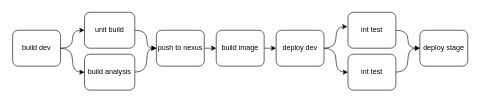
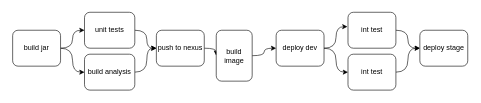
  <mxCell id="0" />
  <mxCell id="1" parent="0" />
  <mxCell id="2" style="edgeStyle=orthogonalEdgeStyle;curved=1;rounded=0;orthogonalLoop=1;jettySize=auto;html=1;exitX=1;exitY=0.5;exitDx=0;exitDy=0;entryX=0;entryY=0.5;entryDx=0;entryDy=0;" edge="1" parent="1" source="4" target="8"><mxGeometry relative="1" as="geometry" /></mxCell>
  <mxCell id="3" style="edgeStyle=orthogonalEdgeStyle;curved=1;rounded=0;orthogonalLoop=1;jettySize=auto;html=1;exitX=1;exitY=0.5;exitDx=0;exitDy=0;entryX=0;entryY=0.5;entryDx=0;entryDy=0;" edge="1" parent="1" source="4" target="10"><mxGeometry relative="1" as="geometry" /></mxCell>
- <mxCell id="4" value="build dev" style="rounded=1;whiteSpace=wrap;html=1;" vertex="1" parent="1"><mxGeometry x="20" y="50" width="80" height="60" as="geometry" /></mxCell>
+ <mxCell id="4" value="build jar" style="rounded=1;whiteSpace=wrap;html=1;" vertex="1" parent="1"><mxGeometry x="20" y="50" width="80" height="60" as="geometry" /></mxCell>
  <mxCell id="5" style="edgeStyle=orthogonalEdgeStyle;curved=1;rounded=0;orthogonalLoop=1;jettySize=auto;html=1;exitX=1;exitY=0.5;exitDx=0;exitDy=0;entryX=0;entryY=0.5;entryDx=0;entryDy=0;" edge="1" parent="1" source="6" target="12"><mxGeometry relative="1" as="geometry" /></mxCell>
  <mxCell id="6" value="push to nexus" style="rounded=1;whiteSpace=wrap;html=1;" vertex="1" parent="1"><mxGeometry x="260" y="50" width="80" height="60" as="geometry" /></mxCell>
  <mxCell id="7" style="edgeStyle=orthogonalEdgeStyle;curved=1;rounded=0;orthogonalLoop=1;jettySize=auto;html=1;exitX=1;exitY=0.5;exitDx=0;exitDy=0;entryX=0;entryY=0.5;entryDx=0;entryDy=0;" edge="1" parent="1" source="8" target="6"><mxGeometry relative="1" as="geometry" /></mxCell>
- <mxCell id="8" value="unit build" style="rounded=1;whiteSpace=wrap;html=1;" vertex="1" parent="1"><mxGeometry x="140" y="20" width="84" height="60" as="geometry" /></mxCell>
+ <mxCell id="8" value="unit tests" style="rounded=1;whiteSpace=wrap;html=1;" vertex="1" parent="1"><mxGeometry x="140" y="20" width="84" height="60" as="geometry" /></mxCell>
  <mxCell id="9" style="edgeStyle=orthogonalEdgeStyle;curved=1;rounded=0;orthogonalLoop=1;jettySize=auto;html=1;exitX=1;exitY=0.5;exitDx=0;exitDy=0;entryX=0;entryY=0.5;entryDx=0;entryDy=0;" edge="1" parent="1" source="10" target="6"><mxGeometry relative="1" as="geometry" /></mxCell>
  <mxCell id="10" value="build analysis" style="rounded=1;whiteSpace=wrap;html=1;" vertex="1" parent="1"><mxGeometry x="140" y="90" width="84" height="60" as="geometry" /></mxCell>
  <mxCell id="11" style="edgeStyle=orthogonalEdgeStyle;curved=1;rounded=0;orthogonalLoop=1;jettySize=auto;html=1;exitX=1;exitY=0.5;exitDx=0;exitDy=0;entryX=0;entryY=0.5;entryDx=0;entryDy=0;" edge="1" parent="1" source="12" target="15"><mxGeometry relative="1" as="geometry" /></mxCell>
- <mxCell id="12" value="build image" style="rounded=1;whiteSpace=wrap;html=1;" vertex="1" parent="1"><mxGeometry x="360" y="50" width="80" height="60" as="geometry" /></mxCell>
+ <mxCell id="12" value="build image" style="rounded=1;whiteSpace=wrap;html=1;" vertex="1" parent="1"><mxGeometry x="360" y="50" width="60" height="85" as="geometry" /></mxCell>
  <mxCell id="13" style="edgeStyle=orthogonalEdgeStyle;curved=1;rounded=0;orthogonalLoop=1;jettySize=auto;html=1;exitX=1;exitY=0.5;exitDx=0;exitDy=0;entryX=-0.012;entryY=0.4;entryDx=0;entryDy=0;entryPerimeter=0;" edge="1" parent="1" source="15" target="17"><mxGeometry relative="1" as="geometry" /></mxCell>
  <mxCell id="14" style="edgeStyle=orthogonalEdgeStyle;curved=1;rounded=0;orthogonalLoop=1;jettySize=auto;html=1;exitX=1;exitY=0.5;exitDx=0;exitDy=0;" edge="1" parent="1" source="15" target="19"><mxGeometry relative="1" as="geometry" /></mxCell>
  <mxCell id="15" value="deploy dev" style="rounded=1;whiteSpace=wrap;html=1;" vertex="1" parent="1"><mxGeometry x="460" y="50" width="80" height="60" as="geometry" /></mxCell>
  <mxCell id="16" style="edgeStyle=orthogonalEdgeStyle;curved=1;rounded=0;orthogonalLoop=1;jettySize=auto;html=1;exitX=1;exitY=0.5;exitDx=0;exitDy=0;entryX=0;entryY=0.5;entryDx=0;entryDy=0;" edge="1" parent="1" source="17" target="20"><mxGeometry relative="1" as="geometry" /></mxCell>
  <mxCell id="17" value="int test" style="rounded=1;whiteSpace=wrap;html=1;" vertex="1" parent="1"><mxGeometry x="580" y="20" width="80" height="60" as="geometry" /></mxCell>
  <mxCell id="18" style="edgeStyle=orthogonalEdgeStyle;curved=1;rounded=0;orthogonalLoop=1;jettySize=auto;html=1;exitX=1;exitY=0.5;exitDx=0;exitDy=0;entryX=0;entryY=0.5;entryDx=0;entryDy=0;" edge="1" parent="1" source="19" target="20"><mxGeometry relative="1" as="geometry" /></mxCell>
  <mxCell id="19" value="int test" style="rounded=1;whiteSpace=wrap;html=1;" vertex="1" parent="1"><mxGeometry x="580" y="90" width="80" height="60" as="geometry" /></mxCell>
  <mxCell id="20" value="deploy stage" style="rounded=1;whiteSpace=wrap;html=1;" vertex="1" parent="1"><mxGeometry x="700" y="50" width="80" height="60" as="geometry" /></mxCell>
